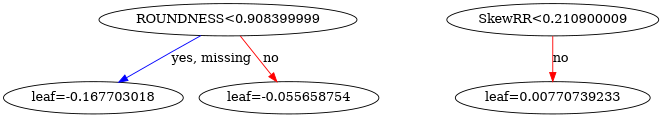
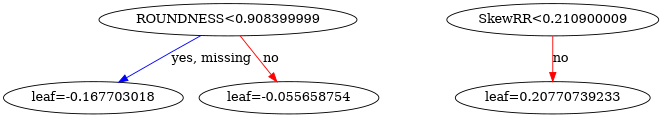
  digraph {
    fontname="DejaVu Serif"
    rankdir=TB
    node [fontname="DejaVu Serif"]
    edge [color="#FF0000" fontname="DejaVu Serif"]
    n1 [label="ROUNDNESS<0.908399999"]
    n2 [label="leaf=-0.167703018"]
    n3 [label="leaf=-0.055658754"]
    n4 [label="SkewRR<0.210900009"]
-   n5 [label="leaf=0.00770739233"]
+   n5 [label="leaf=0.20770739233"]
    n1 -> n2 [color="#0000FF" label="yes, missing"]
    n1 -> n3 [label=no]
    n4 -> n5 [label=no]
  }
